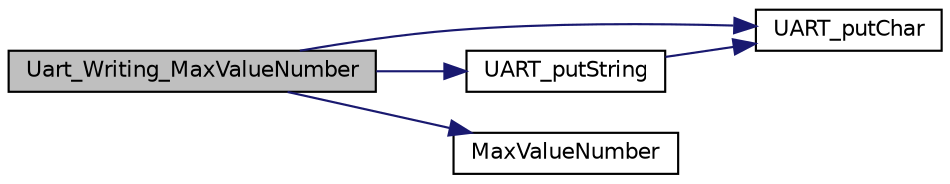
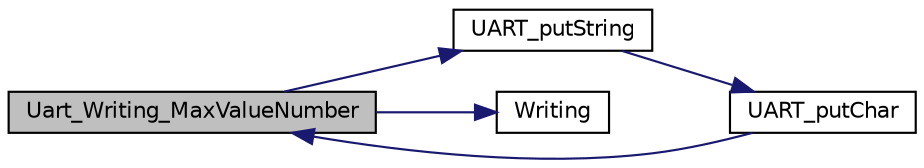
  digraph {
    rankdir=LR
    node [color=black fillcolor=white fontname=Helvetica fontsize=10 shape=record style=filled]
    edge [color=midnightblue fontname=Helvetica fontsize=10 labelfontname=Helvetica labelfontsize=10 style=solid]
    n1 [fillcolor=grey75 fontcolor=black height=0.2 label=Uart_Writing_MaxValueNumber width=0.4]
    n2 [height=0.2 label=UART_putChar width=0.4]
    n3 [height=0.2 label=UART_putString width=0.4]
-   n4 [height=0.2 label=MaxValueNumber width=0.4]
-   n1 -> n2
+   n4 [height=0.2 label=Writing width=0.4]
+   n2 -> n1
    n1 -> n3
    n1 -> n4
    n3 -> n2
  }
